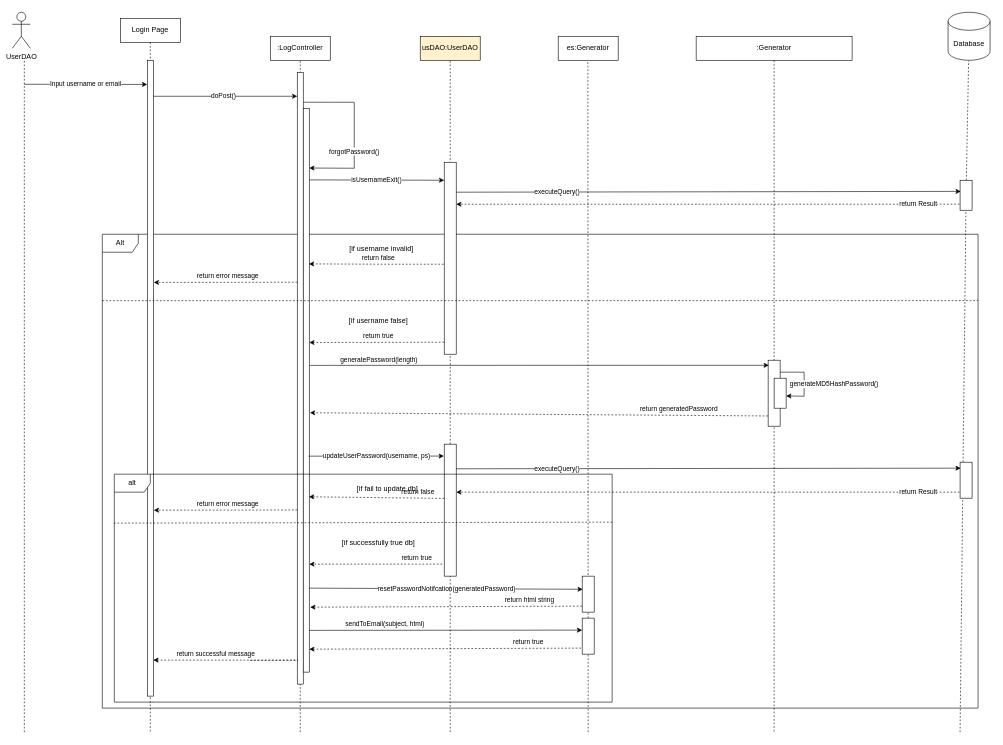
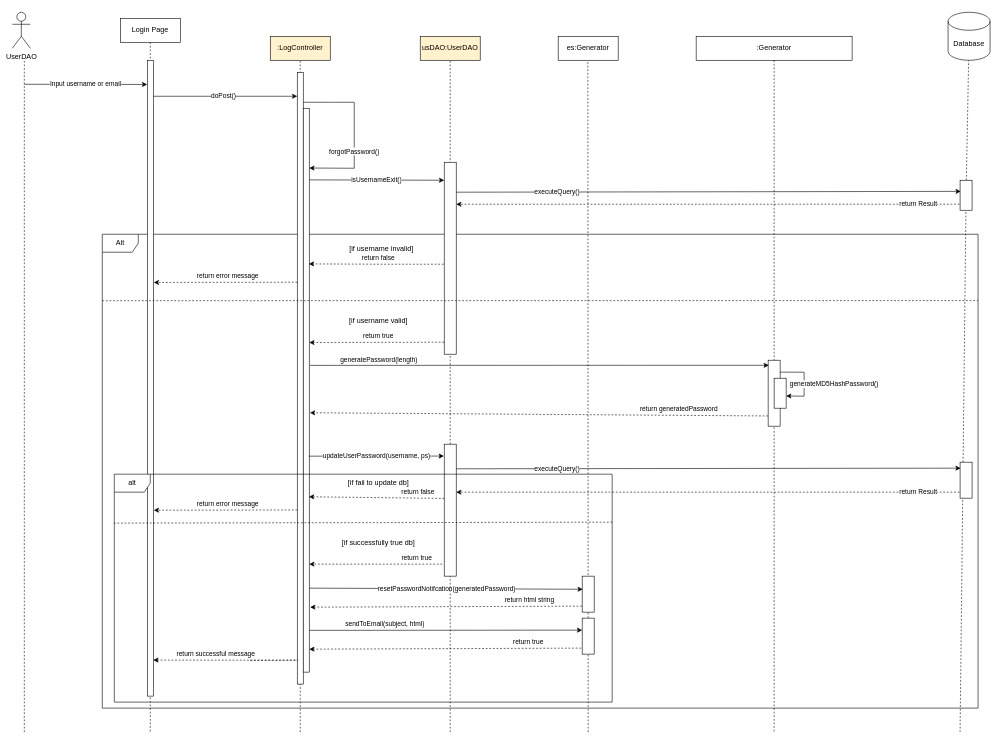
  <mxCell id="0" />
  <mxCell id="1" parent="0" />
  <mxCell id="2" value="Alt" style="shape=umlFrame;whiteSpace=wrap;html=1;pointerEvents=0;" parent="1" vertex="1"><mxGeometry x="170" y="390" width="1460" height="790" as="geometry" /></mxCell>
  <mxCell id="3" value="Login Page" style="shape=umlLifeline;perimeter=lifelinePerimeter;whiteSpace=wrap;html=1;container=1;dropTarget=0;collapsible=0;recursiveResize=0;outlineConnect=0;portConstraint=eastwest;newEdgeStyle={&quot;curved&quot;:0,&quot;rounded&quot;:0};size=40;" parent="1" vertex="1"><mxGeometry x="200" y="30" width="100" height="1190" as="geometry" /></mxCell>
  <mxCell id="4" value="" style="endArrow=none;dashed=1;html=1;rounded=0;" parent="1" edge="1"><mxGeometry width="50" height="50" relative="1" as="geometry"><mxPoint x="500" y="1220" as="sourcePoint" /><mxPoint x="500" y="100" as="targetPoint" /></mxGeometry></mxCell>
- <mxCell id="5" value=":LogController" style="rounded=0;whiteSpace=wrap;html=1;" parent="1" vertex="1"><mxGeometry x="450" y="60" width="100" height="40" as="geometry" /></mxCell>
+ <mxCell id="5" value=":LogController" style="rounded=0;whiteSpace=wrap;html=1;fillColor=#fff2cc;" parent="1" vertex="1"><mxGeometry x="450" y="60" width="100" height="40" as="geometry" /></mxCell>
  <mxCell id="6" value="" style="endArrow=none;dashed=1;html=1;rounded=0;" parent="1" source="22" target="7" edge="1"><mxGeometry width="50" height="50" relative="1" as="geometry"><mxPoint x="1200" y="420" as="sourcePoint" /><mxPoint x="510" y="110" as="targetPoint" /></mxGeometry></mxCell>
  <mxCell id="7" value="Database" style="shape=cylinder3;whiteSpace=wrap;html=1;boundedLbl=1;backgroundOutline=1;size=15;" parent="1" vertex="1"><mxGeometry x="1580" y="20" width="70" height="80" as="geometry" /></mxCell>
  <mxCell id="8" value="UserDAO" style="shape=umlActor;verticalLabelPosition=bottom;verticalAlign=top;html=1;" parent="1" vertex="1"><mxGeometry x="20" y="20" width="30" height="60" as="geometry" /></mxCell>
  <mxCell id="9" value="" style="endArrow=none;dashed=1;html=1;rounded=0;" parent="1" edge="1"><mxGeometry width="50" height="50" relative="1" as="geometry"><mxPoint x="40" y="1220" as="sourcePoint" /><mxPoint x="40" y="100" as="targetPoint" /></mxGeometry></mxCell>
  <mxCell id="10" value="Input username or email" style="endArrow=classic;html=1;rounded=0;entryX=-0.022;entryY=0.038;entryDx=0;entryDy=0;entryPerimeter=0;" parent="1" target="28" edge="1"><mxGeometry width="50" height="50" relative="1" as="geometry"><mxPoint x="40" y="140" as="sourcePoint" /><mxPoint x="240" y="140" as="targetPoint" /></mxGeometry></mxCell>
  <mxCell id="11" value="doPost()" style="endArrow=classic;html=1;rounded=0;entryX=-0.044;entryY=0.052;entryDx=0;entryDy=0;entryPerimeter=0;" parent="1" edge="1"><mxGeometry width="50" height="50" relative="1" as="geometry"><mxPoint x="250.07" y="160" as="sourcePoint" /><mxPoint x="495" y="160" as="targetPoint" /></mxGeometry></mxCell>
  <mxCell id="12" value="usDAO:UserDAO" style="rounded=0;whiteSpace=wrap;html=1;fillColor=#fff2cc;" parent="1" vertex="1"><mxGeometry x="700" y="60" width="100" height="40" as="geometry" /></mxCell>
  <mxCell id="13" value="" style="endArrow=none;dashed=1;html=1;rounded=0;" parent="1" source="49" edge="1"><mxGeometry width="50" height="50" relative="1" as="geometry"><mxPoint x="750" y="1140" as="sourcePoint" /><mxPoint x="750" y="100" as="targetPoint" /></mxGeometry></mxCell>
  <mxCell id="14" value="es:Generator" style="rounded=0;whiteSpace=wrap;html=1;" parent="1" vertex="1"><mxGeometry x="930" y="60" width="100" height="40" as="geometry" /></mxCell>
  <mxCell id="15" value="" style="endArrow=none;dashed=1;html=1;rounded=0;" parent="1" source="32" edge="1"><mxGeometry width="50" height="50" relative="1" as="geometry"><mxPoint x="979" y="940" as="sourcePoint" /><mxPoint x="979.44" y="100" as="targetPoint" /></mxGeometry></mxCell>
  <mxCell id="16" value="" style="endArrow=none;dashed=1;html=1;rounded=0;" parent="1" target="17" edge="1"><mxGeometry width="50" height="50" relative="1" as="geometry"><mxPoint x="500" y="500" as="sourcePoint" /><mxPoint x="500" y="100" as="targetPoint" /></mxGeometry></mxCell>
  <mxCell id="17" value="" style="rounded=0;whiteSpace=wrap;html=1;" parent="1" vertex="1"><mxGeometry x="495" y="120" width="10" height="1020" as="geometry" /></mxCell>
  <mxCell id="18" value="" style="rounded=0;whiteSpace=wrap;html=1;" parent="1" vertex="1"><mxGeometry x="505" y="180" width="10" height="940" as="geometry" /></mxCell>
  <mxCell id="19" value="forgotPassword()" style="endArrow=classic;html=1;rounded=0;exitX=1.041;exitY=0.049;exitDx=0;exitDy=0;exitPerimeter=0;entryX=1.005;entryY=0.106;entryDx=0;entryDy=0;entryPerimeter=0;" parent="1" source="17" target="18" edge="1"><mxGeometry x="0.238" width="50" height="50" relative="1" as="geometry"><mxPoint x="505" y="149.29" as="sourcePoint" /><mxPoint x="514.33" y="202.2" as="targetPoint" /><Array as="points"><mxPoint x="550" y="170" /><mxPoint x="590" y="170" /><mxPoint x="590" y="180" /><mxPoint x="590" y="280" /></Array><mxPoint as="offset" /></mxGeometry></mxCell>
  <mxCell id="20" value="executeQuery()" style="endArrow=classic;html=1;rounded=0;exitX=0.991;exitY=0.156;exitDx=0;exitDy=0;entryX=0.057;entryY=0.371;entryDx=0;entryDy=0;entryPerimeter=0;exitPerimeter=0;" parent="1" source="23" target="22" edge="1"><mxGeometry x="-0.6" width="50" height="50" relative="1" as="geometry"><mxPoint x="760" y="230" as="sourcePoint" /><mxPoint x="1190" y="320" as="targetPoint" /><mxPoint as="offset" /></mxGeometry></mxCell>
  <mxCell id="21" value="" style="endArrow=none;dashed=1;html=1;rounded=0;" parent="1" target="22" edge="1"><mxGeometry width="50" height="50" relative="1" as="geometry"><mxPoint x="1600" y="1220" as="sourcePoint" /><mxPoint x="1200" y="110" as="targetPoint" /></mxGeometry></mxCell>
  <mxCell id="22" value="" style="rounded=0;whiteSpace=wrap;html=1;" parent="1" vertex="1"><mxGeometry x="1600" y="300" width="20" height="50" as="geometry" /></mxCell>
  <mxCell id="23" value="" style="rounded=0;whiteSpace=wrap;html=1;" parent="1" vertex="1"><mxGeometry x="740" y="270" width="20" height="320" as="geometry" /></mxCell>
  <mxCell id="24" value="isUsernameExit()" style="endArrow=classic;html=1;rounded=0;exitX=1.025;exitY=0.127;exitDx=0;exitDy=0;exitPerimeter=0;" parent="1" source="18" edge="1"><mxGeometry width="50" height="50" relative="1" as="geometry"><mxPoint x="520" y="220" as="sourcePoint" /><mxPoint x="740" y="300" as="targetPoint" /></mxGeometry></mxCell>
  <mxCell id="25" value="return Result" style="endArrow=classic;html=1;rounded=0;dashed=1;exitX=-0.048;exitY=0.798;exitDx=0;exitDy=0;exitPerimeter=0;" parent="1" source="22" edge="1"><mxGeometry x="-0.835" width="50" height="50" relative="1" as="geometry"><mxPoint x="1190" y="340" as="sourcePoint" /><mxPoint x="760" y="340" as="targetPoint" /><Array as="points"><mxPoint x="1090" y="340" /></Array><mxPoint as="offset" /></mxGeometry></mxCell>
  <mxCell id="26" value="return false" style="endArrow=classic;html=1;rounded=0;exitX=-0.026;exitY=0.765;exitDx=0;exitDy=0;exitPerimeter=0;dashed=1;entryX=0.94;entryY=0.276;entryDx=0;entryDy=0;entryPerimeter=0;" parent="1" target="18" edge="1"><mxGeometry x="-0.026" y="-10" width="50" height="50" relative="1" as="geometry"><mxPoint x="739" y="440" as="sourcePoint" /><mxPoint x="520" y="440" as="targetPoint" /><Array as="points"><mxPoint x="634" y="440" /></Array><mxPoint as="offset" /></mxGeometry></mxCell>
  <mxCell id="27" value="return true" style="endArrow=classic;html=1;rounded=0;exitX=0;exitY=0.75;exitDx=0;exitDy=0;dashed=1;entryX=1.007;entryY=0.646;entryDx=0;entryDy=0;entryPerimeter=0;" parent="1" edge="1"><mxGeometry x="-0.025" y="-10" width="50" height="50" relative="1" as="geometry"><mxPoint x="739.93" y="570" as="sourcePoint" /><mxPoint x="515" y="570.52" as="targetPoint" /><Array as="points" /><mxPoint as="offset" /></mxGeometry></mxCell>
  <mxCell id="28" value="" style="rounded=0;whiteSpace=wrap;html=1;" parent="1" vertex="1"><mxGeometry x="245" y="100" width="10" height="1060" as="geometry" /></mxCell>
  <mxCell id="29" value="" style="endArrow=none;dashed=1;html=1;rounded=0;entryX=1;entryY=0.14;entryDx=0;entryDy=0;entryPerimeter=0;exitX=0;exitY=0.225;exitDx=0;exitDy=0;exitPerimeter=0;" parent="1" target="2" edge="1"><mxGeometry width="50" height="50" relative="1" as="geometry"><mxPoint x="170" y="500.79" as="sourcePoint" /><mxPoint x="1472.6" y="499.21" as="targetPoint" /></mxGeometry></mxCell>
  <mxCell id="30" value="return error message" style="endArrow=classic;html=1;rounded=0;dashed=1;entryX=1.094;entryY=0.771;entryDx=0;entryDy=0;entryPerimeter=0;exitX=0.006;exitY=0.757;exitDx=0;exitDy=0;exitPerimeter=0;" parent="1" edge="1"><mxGeometry x="-0.026" y="-10" width="50" height="50" relative="1" as="geometry"><mxPoint x="495" y="470" as="sourcePoint" /><mxPoint x="255.88" y="470.36" as="targetPoint" /><Array as="points" /><mxPoint as="offset" /></mxGeometry></mxCell>
  <mxCell id="31" value="" style="endArrow=none;dashed=1;html=1;rounded=0;" parent="1" target="32" edge="1"><mxGeometry width="50" height="50" relative="1" as="geometry"><mxPoint x="980" y="1220" as="sourcePoint" /><mxPoint x="979.44" y="100" as="targetPoint" /></mxGeometry></mxCell>
  <mxCell id="32" value="" style="rounded=0;whiteSpace=wrap;html=1;" parent="1" vertex="1"><mxGeometry x="970" y="1030" width="20" height="60" as="geometry" /></mxCell>
  <mxCell id="33" value="sendToEmail(subject, html)" style="endArrow=classic;html=1;rounded=0;exitX=0.926;exitY=0.095;exitDx=0;exitDy=0;exitPerimeter=0;" parent="1" edge="1"><mxGeometry x="-0.446" y="10" width="50" height="50" relative="1" as="geometry"><mxPoint x="515" y="1050.4" as="sourcePoint" /><mxPoint x="970" y="1050" as="targetPoint" /><mxPoint as="offset" /></mxGeometry></mxCell>
  <mxCell id="34" value="" style="rounded=0;whiteSpace=wrap;html=1;" parent="1" vertex="1"><mxGeometry x="970" y="960" width="20" height="60" as="geometry" /></mxCell>
  <mxCell id="35" value="resetPasswordNotifcation(generatedPassword)" style="endArrow=classic;html=1;rounded=0;entryX=0.064;entryY=0.176;entryDx=0;entryDy=0;entryPerimeter=0;exitX=1.029;exitY=0.677;exitDx=0;exitDy=0;exitPerimeter=0;" parent="1" edge="1"><mxGeometry x="0.004" width="50" height="50" relative="1" as="geometry"><mxPoint x="515" y="980" as="sourcePoint" /><mxPoint x="970.99" y="981.88" as="targetPoint" /><Array as="points" /><mxPoint as="offset" /></mxGeometry></mxCell>
  <mxCell id="36" value="return true" style="endArrow=classic;html=1;rounded=0;exitX=-0.09;exitY=0.833;exitDx=0;exitDy=0;exitPerimeter=0;dashed=1;entryX=1;entryY=0.75;entryDx=0;entryDy=0;" parent="1" edge="1"><mxGeometry x="-0.611" y="-10" width="50" height="50" relative="1" as="geometry"><mxPoint x="968.2" y="1080" as="sourcePoint" /><mxPoint x="515" y="1081.74" as="targetPoint" /><Array as="points" /><mxPoint as="offset" /></mxGeometry></mxCell>
  <mxCell id="37" value="return successful message" style="endArrow=classic;html=1;rounded=0;dashed=1;entryX=0.867;entryY=0.662;entryDx=0;entryDy=0;entryPerimeter=0;" parent="1" edge="1"><mxGeometry x="0.349" y="-10" width="50" height="50" relative="1" as="geometry"><mxPoint x="416.33" y="1100.43" as="sourcePoint" /><mxPoint x="255" y="1100" as="targetPoint" /><Array as="points"><mxPoint x="496.33" y="1100.12" /></Array><mxPoint as="offset" /></mxGeometry></mxCell>
  <mxCell id="38" value="[if username invalid]" style="text;html=1;align=center;verticalAlign=middle;resizable=0;points=[];autosize=1;strokeColor=none;fillColor=none;" parent="1" vertex="1"><mxGeometry x="570" y="400" width="130" height="30" as="geometry" /></mxCell>
- <mxCell id="39" value="[if username false]" style="text;html=1;align=center;verticalAlign=middle;resizable=0;points=[];autosize=1;strokeColor=none;fillColor=none;" parent="1" vertex="1"><mxGeometry x="570" y="520" width="120" height="30" as="geometry" /></mxCell>
+ <mxCell id="39" value="[if username valid]" style="text;html=1;align=center;verticalAlign=middle;resizable=0;points=[];autosize=1;strokeColor=none;fillColor=none;" parent="1" vertex="1"><mxGeometry x="570" y="520" width="120" height="30" as="geometry" /></mxCell>
  <mxCell id="40" value=":Generator" style="shape=umlLifeline;perimeter=lifelinePerimeter;whiteSpace=wrap;html=1;container=1;dropTarget=0;collapsible=0;recursiveResize=0;outlineConnect=0;portConstraint=eastwest;newEdgeStyle={&quot;curved&quot;:0,&quot;rounded&quot;:0};" parent="1" vertex="1"><mxGeometry x="1160" y="60" width="260" height="1160" as="geometry" /></mxCell>
  <mxCell id="41" value="" style="rounded=0;whiteSpace=wrap;html=1;" parent="1" vertex="1"><mxGeometry x="1280" y="600" width="20" height="110" as="geometry" /></mxCell>
  <mxCell id="42" value="generatePassword(length)" style="endArrow=classic;html=1;rounded=0;exitX=1.122;exitY=0.456;exitDx=0;exitDy=0;exitPerimeter=0;entryX=0.058;entryY=0.077;entryDx=0;entryDy=0;entryPerimeter=0;" parent="1" source="18" target="41" edge="1"><mxGeometry x="-0.699" y="10" width="50" height="50" relative="1" as="geometry"><mxPoint x="515" y="610.4" as="sourcePoint" /><mxPoint x="970" y="610" as="targetPoint" /><mxPoint as="offset" /></mxGeometry></mxCell>
  <mxCell id="43" value="return&amp;nbsp;generatedPassword" style="endArrow=classic;html=1;rounded=0;dashed=1;entryX=1.122;entryY=0.54;entryDx=0;entryDy=0;entryPerimeter=0;exitX=-0.007;exitY=0.845;exitDx=0;exitDy=0;exitPerimeter=0;" parent="1" source="41" target="18" edge="1"><mxGeometry x="-0.611" y="-10" width="50" height="50" relative="1" as="geometry"><mxPoint x="1280" y="678" as="sourcePoint" /><mxPoint x="840" y="679.74" as="targetPoint" /><Array as="points" /><mxPoint as="offset" /></mxGeometry></mxCell>
  <mxCell id="44" value="return html string" style="endArrow=classic;html=1;rounded=0;exitX=-0.09;exitY=0.833;exitDx=0;exitDy=0;exitPerimeter=0;dashed=1;entryX=1;entryY=0.75;entryDx=0;entryDy=0;" parent="1" edge="1"><mxGeometry x="-0.612" y="-10" width="50" height="50" relative="1" as="geometry"><mxPoint x="969.71" y="1010" as="sourcePoint" /><mxPoint x="516.51" y="1011.74" as="targetPoint" /><Array as="points" /><mxPoint as="offset" /></mxGeometry></mxCell>
  <mxCell id="45" value="" style="rounded=0;whiteSpace=wrap;html=1;" parent="1" vertex="1"><mxGeometry x="1290" y="630" width="20" height="50" as="geometry" /></mxCell>
  <mxCell id="46" value="generateMD5HashPassword()" style="endArrow=classic;html=1;rounded=0;entryX=1.002;entryY=0.592;entryDx=0;entryDy=0;entryPerimeter=0;exitX=0.987;exitY=0.181;exitDx=0;exitDy=0;exitPerimeter=0;" parent="1" source="41" target="45" edge="1"><mxGeometry x="0.09" y="50" width="50" height="50" relative="1" as="geometry"><mxPoint x="1300" y="610" as="sourcePoint" /><mxPoint x="1350" y="560" as="targetPoint" /><Array as="points"><mxPoint x="1340" y="620" /><mxPoint x="1340" y="660" /></Array><mxPoint as="offset" /></mxGeometry></mxCell>
  <mxCell id="47" value="updateUserPassword(username, ps)" style="endArrow=classic;html=1;rounded=0;exitX=0.9;exitY=0.617;exitDx=0;exitDy=0;exitPerimeter=0;entryX=-0.025;entryY=0.09;entryDx=0;entryDy=0;entryPerimeter=0;" parent="1" source="18" target="49" edge="1"><mxGeometry x="0.002" width="50" height="50" relative="1" as="geometry"><mxPoint x="522.5" y="761" as="sourcePoint" /><mxPoint x="737.5" y="760" as="targetPoint" /><mxPoint as="offset" /></mxGeometry></mxCell>
  <mxCell id="48" value="" style="endArrow=none;dashed=1;html=1;rounded=0;" parent="1" target="49" edge="1"><mxGeometry width="50" height="50" relative="1" as="geometry"><mxPoint x="750" y="1220" as="sourcePoint" /><mxPoint x="750" y="100" as="targetPoint" /></mxGeometry></mxCell>
  <mxCell id="49" value="" style="rounded=0;whiteSpace=wrap;html=1;" parent="1" vertex="1"><mxGeometry x="740" y="740" width="20" height="220" as="geometry" /></mxCell>
  <mxCell id="50" value="executeQuery()" style="endArrow=classic;html=1;rounded=0;exitX=0.991;exitY=0.156;exitDx=0;exitDy=0;entryX=0.057;entryY=0.371;entryDx=0;entryDy=0;entryPerimeter=0;exitPerimeter=0;" parent="1" edge="1"><mxGeometry x="-0.6" width="50" height="50" relative="1" as="geometry"><mxPoint x="760" y="781" as="sourcePoint" /><mxPoint x="1601" y="780" as="targetPoint" /><mxPoint as="offset" /></mxGeometry></mxCell>
  <mxCell id="51" value="" style="rounded=0;whiteSpace=wrap;html=1;" parent="1" vertex="1"><mxGeometry x="1600" y="770" width="20" height="60" as="geometry" /></mxCell>
  <mxCell id="52" value="return Result" style="endArrow=classic;html=1;rounded=0;dashed=1;exitX=-0.048;exitY=0.798;exitDx=0;exitDy=0;exitPerimeter=0;" parent="1" edge="1"><mxGeometry x="-0.836" width="50" height="50" relative="1" as="geometry"><mxPoint x="1599" y="820" as="sourcePoint" /><mxPoint x="760" y="820" as="targetPoint" /><Array as="points"><mxPoint x="1090" y="820" /></Array><mxPoint as="offset" /></mxGeometry></mxCell>
  <mxCell id="53" value="return false" style="endArrow=classic;html=1;rounded=0;exitX=0.006;exitY=0.411;exitDx=0;exitDy=0;exitPerimeter=0;dashed=1;entryX=0.95;entryY=0.689;entryDx=0;entryDy=0;entryPerimeter=0;" parent="1" source="49" target="18" edge="1"><mxGeometry x="-0.612" y="-10" width="50" height="50" relative="1" as="geometry"><mxPoint x="736.6" y="810" as="sourcePoint" /><mxPoint x="520" y="810" as="targetPoint" /><Array as="points" /><mxPoint as="offset" /></mxGeometry></mxCell>
  <mxCell id="54" value="alt" style="shape=umlFrame;whiteSpace=wrap;html=1;pointerEvents=0;" parent="1" vertex="1"><mxGeometry x="190" y="790" width="830" height="380" as="geometry" /></mxCell>
  <mxCell id="55" value="return error message" style="endArrow=classic;html=1;rounded=0;dashed=1;entryX=1.094;entryY=0.771;entryDx=0;entryDy=0;entryPerimeter=0;exitX=0.006;exitY=0.757;exitDx=0;exitDy=0;exitPerimeter=0;" parent="1" edge="1"><mxGeometry x="-0.026" y="-10" width="50" height="50" relative="1" as="geometry"><mxPoint x="495" y="849.69" as="sourcePoint" /><mxPoint x="255.88" y="850.05" as="targetPoint" /><Array as="points" /><mxPoint as="offset" /></mxGeometry></mxCell>
  <mxCell id="56" value="" style="endArrow=none;dashed=1;html=1;rounded=0;exitX=-0.001;exitY=0.215;exitDx=0;exitDy=0;exitPerimeter=0;" parent="1" edge="1"><mxGeometry width="50" height="50" relative="1" as="geometry"><mxPoint x="189.17" y="871.6" as="sourcePoint" /><mxPoint x="1020" y="870" as="targetPoint" /></mxGeometry></mxCell>
  <mxCell id="57" value="return true" style="endArrow=classic;html=1;rounded=0;exitX=-0.09;exitY=0.833;exitDx=0;exitDy=0;exitPerimeter=0;dashed=1;entryX=1;entryY=0.75;entryDx=0;entryDy=0;" parent="1" edge="1"><mxGeometry x="-0.612" y="-10" width="50" height="50" relative="1" as="geometry"><mxPoint x="736.6" y="940" as="sourcePoint" /><mxPoint x="515" y="940" as="targetPoint" /><Array as="points" /><mxPoint as="offset" /></mxGeometry></mxCell>
- <mxCell id="58" value="[if fail to update db]" style="text;html=1;align=center;verticalAlign=middle;resizable=0;points=[];autosize=1;strokeColor=none;fillColor=none;" parent="1" vertex="1"><mxGeometry x="585" y="800" width="120" height="30" as="geometry" /></mxCell>
+ <mxCell id="58" value="[if fail to update db]" style="text;html=1;align=center;verticalAlign=middle;resizable=0;points=[];autosize=1;strokeColor=none;fillColor=none;" parent="1" vertex="1"><mxGeometry x="570" y="790" width="120" height="30" as="geometry" /></mxCell>
  <mxCell id="59" value="[if successfully true db]" style="text;html=1;align=center;verticalAlign=middle;resizable=0;points=[];autosize=1;strokeColor=none;fillColor=none;" parent="1" vertex="1"><mxGeometry x="550" y="890" width="160" height="30" as="geometry" /></mxCell>
